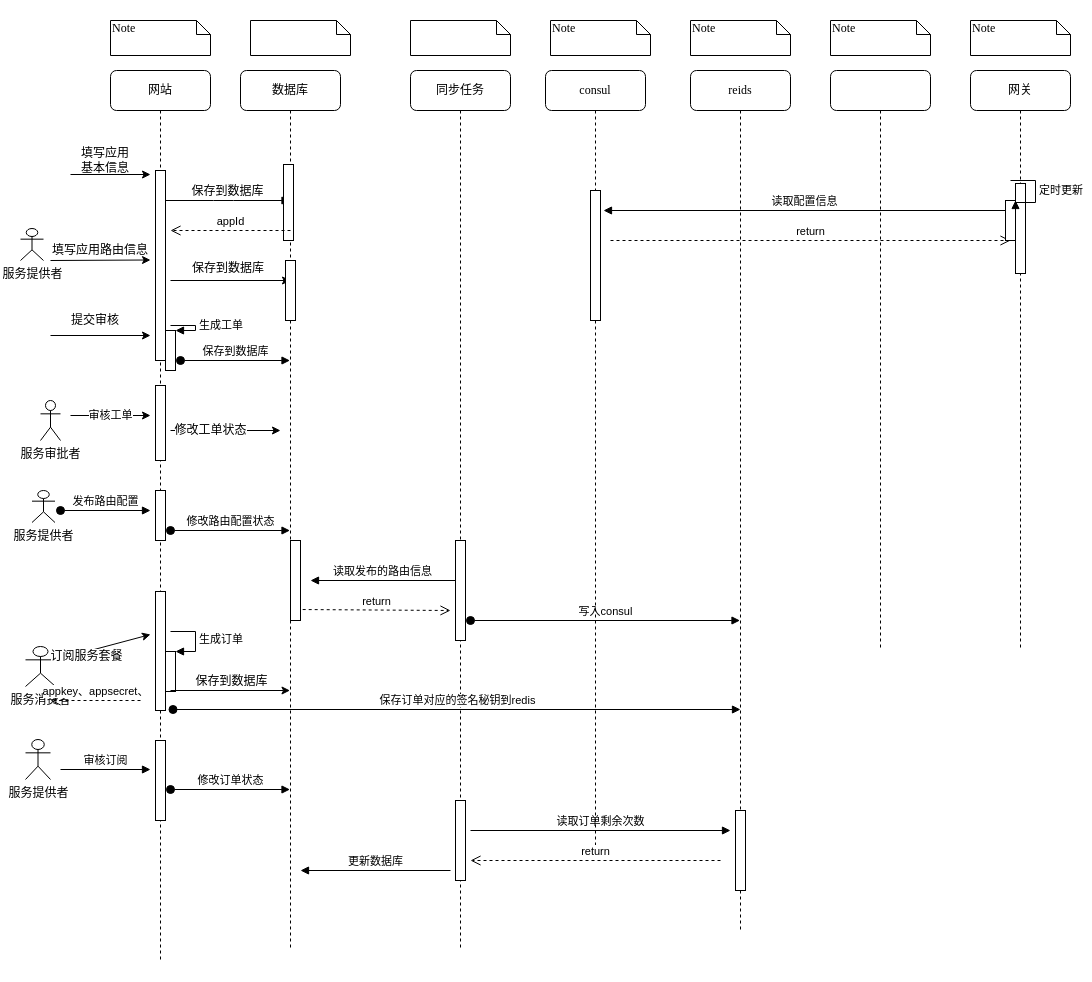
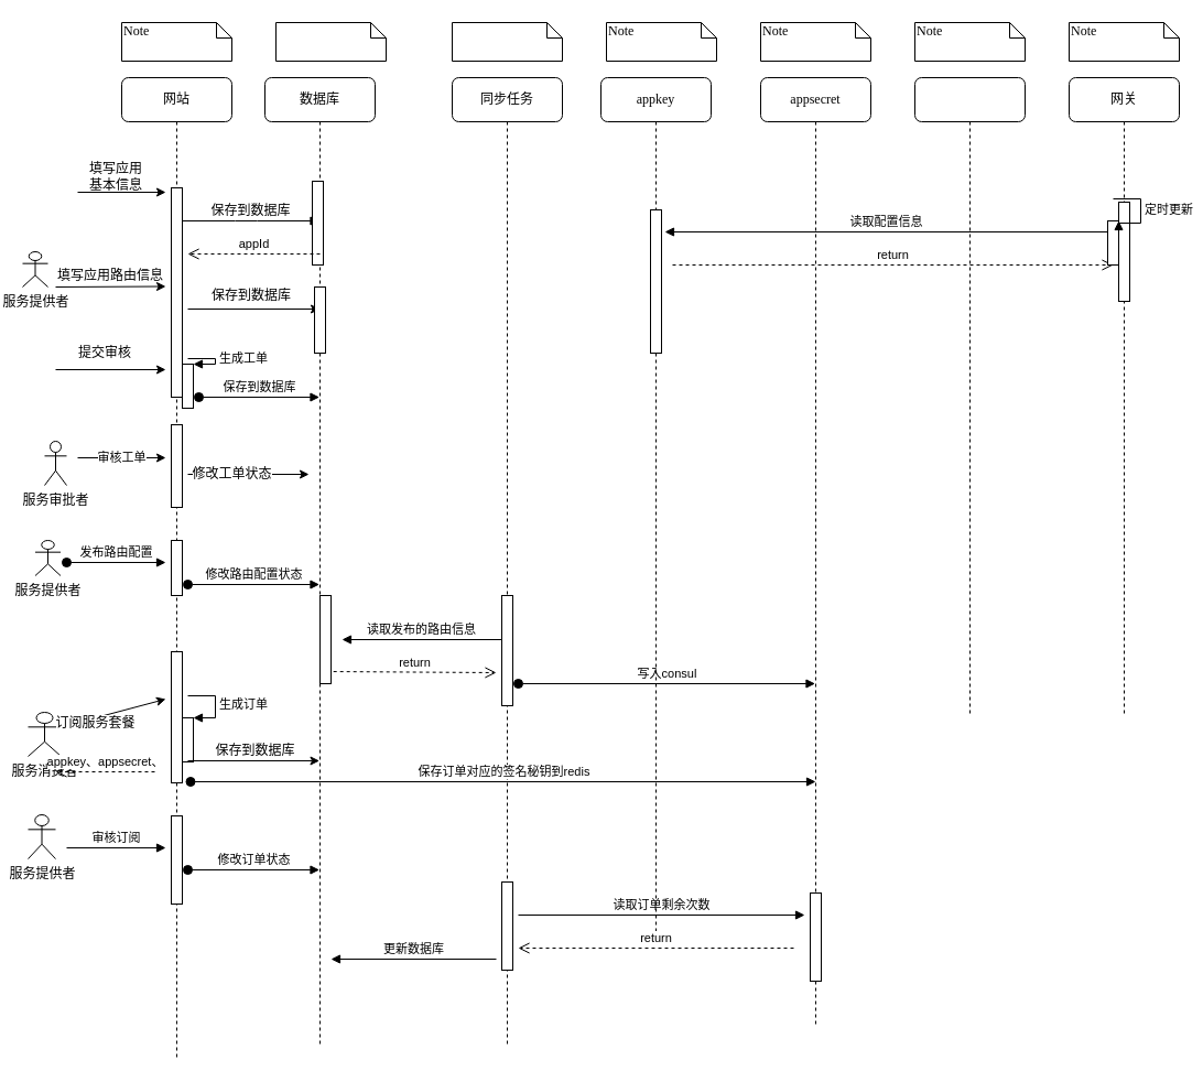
  <mxCell id="0" />
  <mxCell id="1" parent="0" />
  <mxCell id="2" value="同步任务" style="shape=umlLifeline;perimeter=lifelinePerimeter;whiteSpace=wrap;html=1;container=1;collapsible=0;recursiveResize=0;outlineConnect=0;rounded=1;shadow=0;comic=0;labelBackgroundColor=none;strokeColor=#000000;strokeWidth=1;fillColor=#FFFFFF;fontFamily=Verdana;fontSize=12;fontColor=#000000;align=center;" parent="1" vertex="1"><mxGeometry x="410" y="70" width="100" height="880" as="geometry" /></mxCell>
  <mxCell id="3" value="" style="html=1;points=[];perimeter=orthogonalPerimeter;" vertex="1" parent="2"><mxGeometry x="45" y="470" width="10" height="100" as="geometry" /></mxCell>
  <mxCell id="4" value="写入consul" style="html=1;verticalAlign=bottom;startArrow=oval;startFill=1;endArrow=block;startSize=8;" edge="1" parent="2" target="10"><mxGeometry width="60" relative="1" as="geometry"><mxPoint x="60" y="550" as="sourcePoint" /><mxPoint x="120" y="550" as="targetPoint" /></mxGeometry></mxCell>
  <mxCell id="5" value="" style="html=1;points=[];perimeter=orthogonalPerimeter;" vertex="1" parent="2"><mxGeometry x="45" y="730" width="10" height="80" as="geometry" /></mxCell>
  <mxCell id="6" value="读取订单剩余次数" style="html=1;verticalAlign=bottom;endArrow=block;" edge="1" parent="2"><mxGeometry width="80" relative="1" as="geometry"><mxPoint x="60" y="760" as="sourcePoint" /><mxPoint x="320" y="760" as="targetPoint" /></mxGeometry></mxCell>
- <mxCell id="7" value="consul" style="shape=umlLifeline;perimeter=lifelinePerimeter;whiteSpace=wrap;html=1;container=1;collapsible=0;recursiveResize=0;outlineConnect=0;rounded=1;shadow=0;comic=0;labelBackgroundColor=none;strokeColor=#000000;strokeWidth=1;fillColor=#FFFFFF;fontFamily=Verdana;fontSize=12;fontColor=#000000;align=center;" parent="1" vertex="1"><mxGeometry x="545" y="70" width="100" height="780" as="geometry" /></mxCell>
+ <mxCell id="7" value="appkey" style="shape=umlLifeline;perimeter=lifelinePerimeter;whiteSpace=wrap;html=1;container=1;collapsible=0;recursiveResize=0;outlineConnect=0;rounded=1;shadow=0;comic=0;labelBackgroundColor=none;strokeColor=#000000;strokeWidth=1;fillColor=#FFFFFF;fontFamily=Verdana;fontSize=12;fontColor=#000000;align=center;" parent="1" vertex="1"><mxGeometry x="545" y="70" width="100" height="780" as="geometry" /></mxCell>
  <mxCell id="8" value="" style="html=1;points=[];perimeter=orthogonalPerimeter;rounded=0;shadow=0;comic=0;labelBackgroundColor=none;strokeColor=#000000;strokeWidth=1;fillColor=#FFFFFF;fontFamily=Verdana;fontSize=12;fontColor=#000000;align=center;" parent="7" vertex="1"><mxGeometry x="45" y="120" width="10" height="130" as="geometry" /></mxCell>
  <mxCell id="9" value="return" style="html=1;verticalAlign=bottom;endArrow=open;dashed=1;endSize=8;" edge="1" parent="7"><mxGeometry relative="1" as="geometry"><mxPoint x="65" y="170" as="sourcePoint" /><mxPoint x="465" y="170" as="targetPoint" /></mxGeometry></mxCell>
- <mxCell id="10" value="reids" style="shape=umlLifeline;perimeter=lifelinePerimeter;whiteSpace=wrap;html=1;container=1;collapsible=0;recursiveResize=0;outlineConnect=0;rounded=1;shadow=0;comic=0;labelBackgroundColor=none;strokeColor=#000000;strokeWidth=1;fillColor=#FFFFFF;fontFamily=Verdana;fontSize=12;fontColor=#000000;align=center;" parent="1" vertex="1"><mxGeometry x="690" y="70" width="100" height="860" as="geometry" /></mxCell>
+ <mxCell id="10" value="appsecret" style="shape=umlLifeline;perimeter=lifelinePerimeter;whiteSpace=wrap;html=1;container=1;collapsible=0;recursiveResize=0;outlineConnect=0;rounded=1;shadow=0;comic=0;labelBackgroundColor=none;strokeColor=#000000;strokeWidth=1;fillColor=#FFFFFF;fontFamily=Verdana;fontSize=12;fontColor=#000000;align=center;" parent="1" vertex="1"><mxGeometry x="690" y="70" width="100" height="860" as="geometry" /></mxCell>
  <mxCell id="11" value="" style="html=1;points=[];perimeter=orthogonalPerimeter;" vertex="1" parent="10"><mxGeometry x="45" y="740" width="10" height="80" as="geometry" /></mxCell>
  <mxCell id="12" value="" style="shape=umlLifeline;perimeter=lifelinePerimeter;whiteSpace=wrap;html=1;container=1;collapsible=0;recursiveResize=0;outlineConnect=0;rounded=1;shadow=0;comic=0;labelBackgroundColor=none;strokeColor=#000000;strokeWidth=1;fillColor=#FFFFFF;fontFamily=Verdana;fontSize=12;fontColor=#000000;align=center;" parent="1" vertex="1"><mxGeometry x="830" y="70" width="100" height="580" as="geometry" /></mxCell>
  <mxCell id="13" value="网关" style="shape=umlLifeline;perimeter=lifelinePerimeter;whiteSpace=wrap;html=1;container=1;collapsible=0;recursiveResize=0;outlineConnect=0;rounded=1;shadow=0;comic=0;labelBackgroundColor=none;strokeColor=#000000;strokeWidth=1;fillColor=#FFFFFF;fontFamily=Verdana;fontSize=12;fontColor=#000000;align=center;" parent="1" vertex="1"><mxGeometry x="970" y="70" width="100" height="580" as="geometry" /></mxCell>
  <mxCell id="14" value="" style="html=1;points=[];perimeter=orthogonalPerimeter;rounded=0;shadow=0;comic=0;labelBackgroundColor=none;strokeColor=#000000;strokeWidth=1;fillColor=#FFFFFF;fontFamily=Verdana;fontSize=12;fontColor=#000000;align=center;" parent="13" vertex="1"><mxGeometry x="45" y="113" width="10" height="90" as="geometry" /></mxCell>
  <mxCell id="15" value="网站" style="shape=umlLifeline;perimeter=lifelinePerimeter;whiteSpace=wrap;html=1;container=1;collapsible=0;recursiveResize=0;outlineConnect=0;rounded=1;shadow=0;comic=0;labelBackgroundColor=none;strokeColor=#000000;strokeWidth=1;fillColor=#FFFFFF;fontFamily=Verdana;fontSize=12;fontColor=#000000;align=center;" parent="1" vertex="1"><mxGeometry x="110" y="70" width="100" height="890" as="geometry" /></mxCell>
  <mxCell id="16" value="" style="html=1;points=[];perimeter=orthogonalPerimeter;rounded=0;shadow=0;comic=0;labelBackgroundColor=none;strokeColor=#000000;strokeWidth=1;fillColor=#FFFFFF;fontFamily=Verdana;fontSize=12;fontColor=#000000;align=center;" parent="15" vertex="1"><mxGeometry x="45" y="100" width="10" height="190" as="geometry" /></mxCell>
  <mxCell id="17" value="" style="endArrow=classic;html=1;" parent="15" edge="1"><mxGeometry width="50" height="50" relative="1" as="geometry"><mxPoint x="60" y="210" as="sourcePoint" /><mxPoint x="180" y="210" as="targetPoint" /></mxGeometry></mxCell>
  <mxCell id="18" value="" style="endArrow=classic;html=1;" edge="1" parent="15"><mxGeometry width="50" height="50" relative="1" as="geometry"><mxPoint x="60" y="360" as="sourcePoint" /><mxPoint x="170" y="360" as="targetPoint" /></mxGeometry></mxCell>
  <mxCell id="19" value="修改工单状态" style="text;html=1;resizable=0;points=[];align=center;verticalAlign=middle;labelBackgroundColor=#ffffff;" vertex="1" connectable="0" parent="18"><mxGeometry x="-0.287" y="1" relative="1" as="geometry"><mxPoint as="offset" /></mxGeometry></mxCell>
  <mxCell id="20" value="" style="html=1;points=[];perimeter=orthogonalPerimeter;rounded=0;shadow=0;comic=0;labelBackgroundColor=none;strokeColor=#000000;strokeWidth=1;fillColor=#FFFFFF;fontFamily=Verdana;fontSize=12;fontColor=#000000;align=center;" vertex="1" parent="15"><mxGeometry x="45" y="315" width="10" height="75" as="geometry" /></mxCell>
  <mxCell id="21" value="" style="html=1;points=[];perimeter=orthogonalPerimeter;rounded=0;shadow=0;comic=0;labelBackgroundColor=none;strokeColor=#000000;strokeWidth=1;fillColor=#FFFFFF;fontFamily=Verdana;fontSize=12;fontColor=#000000;align=center;" vertex="1" parent="15"><mxGeometry x="45" y="521" width="10" height="119" as="geometry" /></mxCell>
  <mxCell id="22" value="" style="html=1;points=[];perimeter=orthogonalPerimeter;rounded=0;shadow=0;comic=0;labelBackgroundColor=none;strokeColor=#000000;strokeWidth=1;fillColor=#FFFFFF;fontFamily=Verdana;fontSize=12;fontColor=#000000;align=center;" vertex="1" parent="15"><mxGeometry x="45" y="670" width="10" height="80" as="geometry" /></mxCell>
  <mxCell id="23" value="" style="html=1;points=[];perimeter=orthogonalPerimeter;" vertex="1" parent="15"><mxGeometry x="55" y="260" width="10" height="40" as="geometry" /></mxCell>
  <mxCell id="24" value="生成工单" style="edgeStyle=orthogonalEdgeStyle;html=1;align=left;spacingLeft=2;endArrow=block;rounded=0;entryX=1;entryY=0;" edge="1" target="23" parent="15"><mxGeometry relative="1" as="geometry"><mxPoint x="60" y="255" as="sourcePoint" /><Array as="points"><mxPoint x="85" y="255" /></Array></mxGeometry></mxCell>
  <mxCell id="25" value="保存到数据库" style="html=1;verticalAlign=bottom;startArrow=oval;startFill=1;endArrow=block;startSize=8;" edge="1" parent="15" target="39"><mxGeometry width="60" relative="1" as="geometry"><mxPoint x="70" y="290" as="sourcePoint" /><mxPoint x="130" y="290" as="targetPoint" /></mxGeometry></mxCell>
  <mxCell id="26" value="" style="html=1;points=[];perimeter=orthogonalPerimeter;" vertex="1" parent="15"><mxGeometry x="55" y="581" width="10" height="40" as="geometry" /></mxCell>
  <mxCell id="27" value="生成订单" style="edgeStyle=orthogonalEdgeStyle;html=1;align=left;spacingLeft=2;endArrow=block;rounded=0;entryX=1;entryY=0;" edge="1" target="26" parent="15"><mxGeometry relative="1" as="geometry"><mxPoint x="60" y="561" as="sourcePoint" /><Array as="points"><mxPoint x="85" y="561" /></Array></mxGeometry></mxCell>
  <mxCell id="28" value="修改订单状态" style="html=1;verticalAlign=bottom;startArrow=oval;startFill=1;endArrow=block;startSize=8;" edge="1" parent="15"><mxGeometry width="60" relative="1" as="geometry"><mxPoint x="60" y="719" as="sourcePoint" /><mxPoint x="179.5" y="719" as="targetPoint" /></mxGeometry></mxCell>
  <mxCell id="29" value="" style="html=1;points=[];perimeter=orthogonalPerimeter;" vertex="1" parent="15"><mxGeometry x="45" y="420" width="10" height="50" as="geometry" /></mxCell>
  <mxCell id="30" value="修改路由配置状态" style="html=1;verticalAlign=bottom;startArrow=oval;startFill=1;endArrow=block;startSize=8;" edge="1" parent="15" target="39"><mxGeometry width="60" relative="1" as="geometry"><mxPoint x="60" y="460" as="sourcePoint" /><mxPoint x="170" y="460" as="targetPoint" /></mxGeometry></mxCell>
  <mxCell id="31" value="保存到数据库" style="html=1;verticalAlign=bottom;endArrow=block;labelBackgroundColor=none;fontFamily=Verdana;fontSize=12;edgeStyle=elbowEdgeStyle;elbow=vertical;" parent="1" source="16" target="39" edge="1"><mxGeometry relative="1" as="geometry"><mxPoint x="230" y="180" as="sourcePoint" /><mxPoint x="280" y="170" as="targetPoint" /><Array as="points"><mxPoint x="223" y="200" /></Array></mxGeometry></mxCell>
  <mxCell id="32" value="Note" style="shape=note;whiteSpace=wrap;html=1;size=14;verticalAlign=top;align=left;spacingTop=-6;rounded=0;shadow=0;comic=0;labelBackgroundColor=none;strokeColor=#000000;strokeWidth=1;fillColor=#FFFFFF;fontFamily=Verdana;fontSize=12;fontColor=#000000;" parent="1" vertex="1"><mxGeometry x="110" y="20" width="100" height="35" as="geometry" /></mxCell>
  <mxCell id="33" value="" style="shape=note;whiteSpace=wrap;html=1;size=14;verticalAlign=top;align=left;spacingTop=-6;rounded=0;shadow=0;comic=0;labelBackgroundColor=none;strokeColor=#000000;strokeWidth=1;fillColor=#FFFFFF;fontFamily=Verdana;fontSize=12;fontColor=#000000;" parent="1" vertex="1"><mxGeometry x="250" y="20" width="100" height="35" as="geometry" /></mxCell>
  <mxCell id="34" value="" style="shape=note;whiteSpace=wrap;html=1;size=14;verticalAlign=top;align=left;spacingTop=-6;rounded=0;shadow=0;comic=0;labelBackgroundColor=none;strokeColor=#000000;strokeWidth=1;fillColor=#FFFFFF;fontFamily=Verdana;fontSize=12;fontColor=#000000;" parent="1" vertex="1"><mxGeometry x="410" y="20" width="100" height="35" as="geometry" /></mxCell>
  <mxCell id="35" value="Note" style="shape=note;whiteSpace=wrap;html=1;size=14;verticalAlign=top;align=left;spacingTop=-6;rounded=0;shadow=0;comic=0;labelBackgroundColor=none;strokeColor=#000000;strokeWidth=1;fillColor=#FFFFFF;fontFamily=Verdana;fontSize=12;fontColor=#000000;" parent="1" vertex="1"><mxGeometry x="550" y="20" width="100" height="35" as="geometry" /></mxCell>
  <mxCell id="36" value="Note" style="shape=note;whiteSpace=wrap;html=1;size=14;verticalAlign=top;align=left;spacingTop=-6;rounded=0;shadow=0;comic=0;labelBackgroundColor=none;strokeColor=#000000;strokeWidth=1;fillColor=#FFFFFF;fontFamily=Verdana;fontSize=12;fontColor=#000000;" parent="1" vertex="1"><mxGeometry x="690" y="20" width="100" height="35" as="geometry" /></mxCell>
  <mxCell id="37" value="Note" style="shape=note;whiteSpace=wrap;html=1;size=14;verticalAlign=top;align=left;spacingTop=-6;rounded=0;shadow=0;comic=0;labelBackgroundColor=none;strokeColor=#000000;strokeWidth=1;fillColor=#FFFFFF;fontFamily=Verdana;fontSize=12;fontColor=#000000;" parent="1" vertex="1"><mxGeometry x="830" y="20" width="100" height="35" as="geometry" /></mxCell>
  <mxCell id="38" value="Note" style="shape=note;whiteSpace=wrap;html=1;size=14;verticalAlign=top;align=left;spacingTop=-6;rounded=0;shadow=0;comic=0;labelBackgroundColor=none;strokeColor=#000000;strokeWidth=1;fillColor=#FFFFFF;fontFamily=Verdana;fontSize=12;fontColor=#000000;" parent="1" vertex="1"><mxGeometry x="970" y="20" width="100" height="35" as="geometry" /></mxCell>
  <mxCell id="39" value="数据库" style="shape=umlLifeline;perimeter=lifelinePerimeter;whiteSpace=wrap;html=1;container=1;collapsible=0;recursiveResize=0;outlineConnect=0;rounded=1;shadow=0;comic=0;labelBackgroundColor=none;strokeColor=#000000;strokeWidth=1;fillColor=#FFFFFF;fontFamily=Verdana;fontSize=12;fontColor=#000000;align=center;" parent="1" vertex="1"><mxGeometry x="240" y="70" width="100" height="880" as="geometry" /></mxCell>
  <mxCell id="40" value="" style="html=1;points=[];perimeter=orthogonalPerimeter;" vertex="1" parent="39"><mxGeometry x="43" y="94" width="10" height="76" as="geometry" /></mxCell>
  <mxCell id="41" value="" style="html=1;points=[];perimeter=orthogonalPerimeter;" vertex="1" parent="39"><mxGeometry x="45" y="190" width="10" height="60" as="geometry" /></mxCell>
  <mxCell id="42" value="" style="html=1;points=[];perimeter=orthogonalPerimeter;" vertex="1" parent="39"><mxGeometry x="50" y="470" width="10" height="80" as="geometry" /></mxCell>
  <mxCell id="43" value="服务提供者" style="shape=umlActor;verticalLabelPosition=bottom;labelBackgroundColor=#ffffff;verticalAlign=top;html=1;outlineConnect=0;" parent="1" vertex="1"><mxGeometry x="20" y="228" width="23" height="32" as="geometry" /></mxCell>
  <mxCell id="44" value="" style="endArrow=classic;html=1;" parent="1" edge="1"><mxGeometry width="50" height="50" relative="1" as="geometry"><mxPoint x="70" y="174" as="sourcePoint" /><mxPoint x="150" y="174" as="targetPoint" /></mxGeometry></mxCell>
  <mxCell id="45" value="填写应用基本信息" style="text;html=1;strokeColor=none;fillColor=none;align=center;verticalAlign=middle;whiteSpace=wrap;rounded=0;" parent="1" vertex="1"><mxGeometry x="80" y="150" width="50" height="20" as="geometry" /></mxCell>
  <mxCell id="46" value="appId" style="html=1;verticalAlign=bottom;endArrow=open;dashed=1;endSize=8;" parent="1" edge="1"><mxGeometry relative="1" as="geometry"><mxPoint x="290" y="230" as="sourcePoint" /><mxPoint x="170" y="230" as="targetPoint" /></mxGeometry></mxCell>
  <mxCell id="47" value="" style="endArrow=classic;html=1;" parent="1" edge="1"><mxGeometry width="50" height="50" relative="1" as="geometry"><mxPoint x="50" y="260" as="sourcePoint" /><mxPoint x="150" y="259.5" as="targetPoint" /></mxGeometry></mxCell>
  <mxCell id="48" value="填写应用路由信息" style="text;html=1;resizable=0;points=[];autosize=1;align=left;verticalAlign=top;spacingTop=-4;" parent="1" vertex="1"><mxGeometry x="50" y="240" width="110" height="20" as="geometry" /></mxCell>
  <mxCell id="49" value="保存到数据库" style="text;html=1;resizable=0;points=[];autosize=1;align=left;verticalAlign=top;spacingTop=-4;" parent="1" vertex="1"><mxGeometry x="190" y="258" width="90" height="20" as="geometry" /></mxCell>
  <mxCell id="50" value="" style="endArrow=classic;html=1;" edge="1" parent="1"><mxGeometry width="50" height="50" relative="1" as="geometry"><mxPoint x="50" y="335" as="sourcePoint" /><mxPoint x="150" y="335" as="targetPoint" /></mxGeometry></mxCell>
  <mxCell id="51" value="提交审核" style="text;html=1;strokeColor=none;fillColor=none;align=center;verticalAlign=middle;whiteSpace=wrap;rounded=0;" vertex="1" parent="1"><mxGeometry x="70" y="310" width="50" height="20" as="geometry" /></mxCell>
  <mxCell id="52" value="服务审批者" style="shape=umlActor;verticalLabelPosition=bottom;labelBackgroundColor=#ffffff;verticalAlign=top;html=1;outlineConnect=0;" vertex="1" parent="1"><mxGeometry x="40" y="400" width="20" height="40" as="geometry" /></mxCell>
  <mxCell id="53" value="服务消费者" style="shape=umlActor;verticalLabelPosition=bottom;labelBackgroundColor=#ffffff;verticalAlign=top;html=1;outlineConnect=0;" vertex="1" parent="1"><mxGeometry x="25" y="646" width="30" height="40" as="geometry" /></mxCell>
  <mxCell id="54" value="审核工单" style="endArrow=classic;html=1;" edge="1" parent="1"><mxGeometry width="50" height="50" relative="1" as="geometry"><mxPoint x="70" y="415" as="sourcePoint" /><mxPoint x="150" y="415" as="targetPoint" /></mxGeometry></mxCell>
  <mxCell id="55" value="" style="endArrow=classic;html=1;exitX=1;exitY=0.333;exitDx=0;exitDy=0;exitPerimeter=0;" edge="1" parent="1" source="53"><mxGeometry width="50" height="50" relative="1" as="geometry"><mxPoint x="70" y="610" as="sourcePoint" /><mxPoint x="150" y="634" as="targetPoint" /></mxGeometry></mxCell>
  <mxCell id="56" value="订阅服务套餐" style="text;html=1;resizable=0;points=[];align=center;verticalAlign=middle;labelBackgroundColor=#ffffff;" vertex="1" connectable="0" parent="55"><mxGeometry x="-0.707" y="-1" relative="1" as="geometry"><mxPoint x="17" y="-1" as="offset" /></mxGeometry></mxCell>
  <mxCell id="57" value="服务提供者" style="shape=umlActor;verticalLabelPosition=bottom;labelBackgroundColor=#ffffff;verticalAlign=top;html=1;outlineConnect=0;" vertex="1" parent="1"><mxGeometry x="25" y="739" width="25" height="40" as="geometry" /></mxCell>
  <mxCell id="58" value="" style="html=1;points=[];perimeter=orthogonalPerimeter;rounded=0;shadow=0;comic=0;labelBackgroundColor=none;strokeColor=#000000;strokeWidth=1;fillColor=#FFFFFF;fontFamily=Verdana;fontSize=12;fontColor=#000000;align=center;" vertex="1" parent="1"><mxGeometry x="155" y="170" width="10" height="190" as="geometry" /></mxCell>
  <mxCell id="59" value="审核订阅" style="html=1;verticalAlign=bottom;endArrow=block;" edge="1" parent="1"><mxGeometry width="80" relative="1" as="geometry"><mxPoint x="60" y="769" as="sourcePoint" /><mxPoint x="150" y="769" as="targetPoint" /></mxGeometry></mxCell>
  <mxCell id="60" value="" style="endArrow=classic;html=1;" edge="1" parent="1"><mxGeometry width="50" height="50" relative="1" as="geometry"><mxPoint x="170" y="690" as="sourcePoint" /><mxPoint x="289.5" y="690" as="targetPoint" /></mxGeometry></mxCell>
  <mxCell id="61" value="保存到数据库" style="text;html=1;resizable=0;points=[];align=center;verticalAlign=middle;labelBackgroundColor=#ffffff;" vertex="1" connectable="0" parent="60"><mxGeometry x="0.167" y="-2" relative="1" as="geometry"><mxPoint x="-10" y="-12" as="offset" /></mxGeometry></mxCell>
  <mxCell id="62" value="服务提供者" style="shape=umlActor;verticalLabelPosition=bottom;labelBackgroundColor=#ffffff;verticalAlign=top;html=1;outlineConnect=0;" vertex="1" parent="1"><mxGeometry x="31.5" y="490" width="23" height="32" as="geometry" /></mxCell>
  <mxCell id="63" value="发布路由配置" style="html=1;verticalAlign=bottom;startArrow=oval;startFill=1;endArrow=block;startSize=8;" edge="1" parent="1"><mxGeometry width="60" relative="1" as="geometry"><mxPoint x="60" y="510" as="sourcePoint" /><mxPoint x="150" y="510" as="targetPoint" /></mxGeometry></mxCell>
  <mxCell id="64" value="appkey、appsecret、" style="html=1;verticalAlign=bottom;endArrow=open;dashed=1;endSize=8;" edge="1" parent="1"><mxGeometry relative="1" as="geometry"><mxPoint x="140" y="700" as="sourcePoint" /><mxPoint x="50" y="700" as="targetPoint" /></mxGeometry></mxCell>
  <mxCell id="65" value="保存订单对应的签名秘钥到redis" style="html=1;verticalAlign=bottom;startArrow=oval;startFill=1;endArrow=block;startSize=8;" edge="1" parent="1"><mxGeometry width="60" relative="1" as="geometry"><mxPoint x="172.5" y="709" as="sourcePoint" /><mxPoint x="740" y="709" as="targetPoint" /></mxGeometry></mxCell>
  <mxCell id="66" value="读取发布的路由信息" style="html=1;verticalAlign=bottom;endArrow=block;" edge="1" parent="1" source="3"><mxGeometry width="80" relative="1" as="geometry"><mxPoint x="450" y="580" as="sourcePoint" /><mxPoint x="310" y="580" as="targetPoint" /></mxGeometry></mxCell>
  <mxCell id="67" value="return" style="html=1;verticalAlign=bottom;endArrow=open;dashed=1;endSize=8;exitX=1.22;exitY=0.863;exitDx=0;exitDy=0;exitPerimeter=0;" edge="1" parent="1" source="42"><mxGeometry relative="1" as="geometry"><mxPoint x="380" y="610" as="sourcePoint" /><mxPoint x="450" y="610" as="targetPoint" /></mxGeometry></mxCell>
  <mxCell id="68" value="读取配置信息" style="html=1;verticalAlign=bottom;endArrow=block;" edge="1" parent="1" source="69"><mxGeometry width="80" relative="1" as="geometry"><mxPoint x="1010" y="210" as="sourcePoint" /><mxPoint x="603" y="210" as="targetPoint" /></mxGeometry></mxCell>
  <mxCell id="69" value="" style="html=1;points=[];perimeter=orthogonalPerimeter;" vertex="1" parent="1"><mxGeometry x="1005" y="200" width="10" height="40" as="geometry" /></mxCell>
  <mxCell id="70" value="定时更新" style="edgeStyle=orthogonalEdgeStyle;html=1;align=left;spacingLeft=2;endArrow=block;rounded=0;entryX=1;entryY=0;" edge="1" target="69" parent="1"><mxGeometry relative="1" as="geometry"><mxPoint x="1010" y="180" as="sourcePoint" /><Array as="points"><mxPoint x="1010" y="180" /><mxPoint x="1035" y="180" /><mxPoint x="1035" y="202" /></Array></mxGeometry></mxCell>
  <mxCell id="71" value="return" style="html=1;verticalAlign=bottom;endArrow=open;dashed=1;endSize=8;" edge="1" parent="1"><mxGeometry relative="1" as="geometry"><mxPoint x="720" y="860" as="sourcePoint" /><mxPoint x="470" y="860" as="targetPoint" /></mxGeometry></mxCell>
  <mxCell id="72" value="更新数据库" style="html=1;verticalAlign=bottom;endArrow=block;" edge="1" parent="1"><mxGeometry width="80" relative="1" as="geometry"><mxPoint x="450" y="870" as="sourcePoint" /><mxPoint x="300" y="870" as="targetPoint" /></mxGeometry></mxCell>
